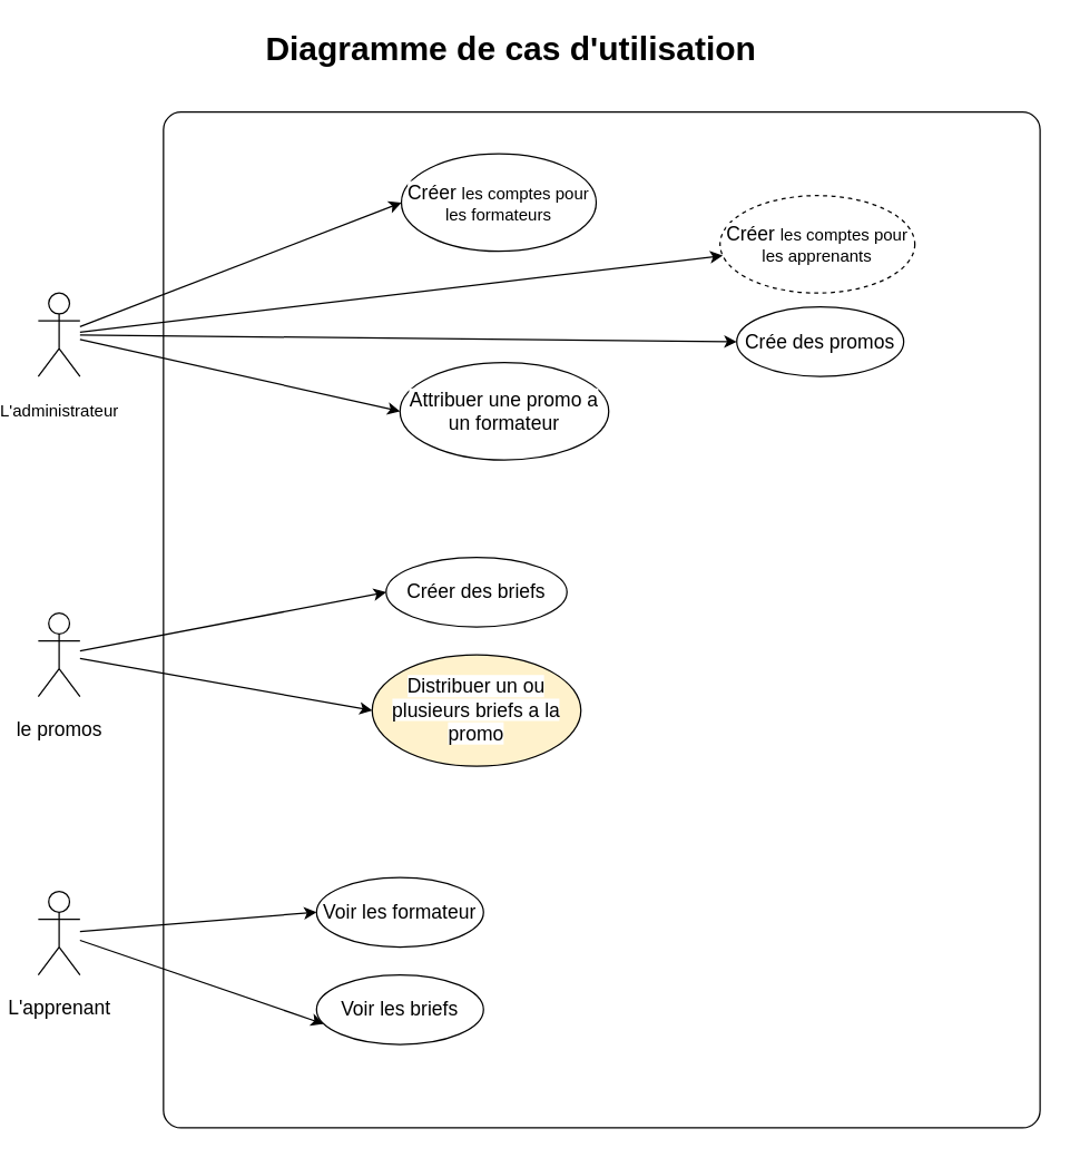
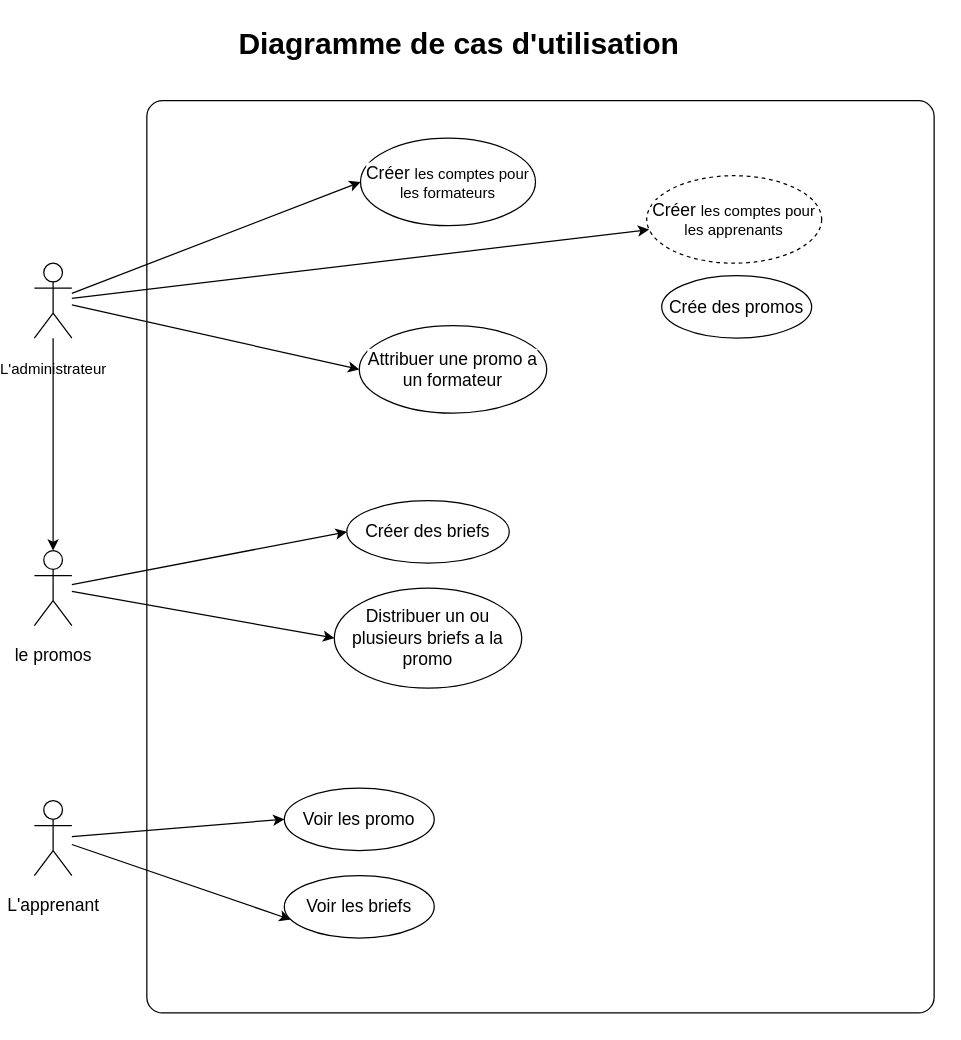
  <mxCell id="0" />
  <mxCell id="1" parent="0" />
  <mxCell id="2" value="" style="rounded=1;whiteSpace=wrap;html=1;arcSize=2;" parent="1" vertex="1"><mxGeometry x="110" y="80" width="630" height="730" as="geometry" /></mxCell>
  <mxCell id="3" value="&lt;font style=&quot;font-size: 24px;&quot;&gt;&lt;b&gt;Diagramme de cas d'utilisation&lt;/b&gt;&lt;/font&gt;" style="text;html=1;strokeColor=none;fillColor=none;align=center;verticalAlign=middle;whiteSpace=wrap;rounded=0;" parent="1" vertex="1"><mxGeometry x="160" y="20" width="400" height="30" as="geometry" /></mxCell>
  <mxCell id="4" style="edgeStyle=none;rounded=0;orthogonalLoop=1;jettySize=auto;html=1;entryX=0;entryY=0.5;entryDx=0;entryDy=0;fontSize=12;" parent="1" source="8" target="15" edge="1"><mxGeometry relative="1" as="geometry" /></mxCell>
  <mxCell id="5" style="edgeStyle=none;rounded=0;orthogonalLoop=1;jettySize=auto;html=1;fontSize=12;" parent="1" source="8" target="16" edge="1"><mxGeometry relative="1" as="geometry" /></mxCell>
- <mxCell id="6" style="edgeStyle=none;rounded=0;orthogonalLoop=1;jettySize=auto;html=1;entryX=0;entryY=0.5;entryDx=0;entryDy=0;fontSize=12;" parent="1" source="8" target="17" edge="1"><mxGeometry relative="1" as="geometry" /></mxCell>
+ <mxCell id="6" style="edgeStyle=none;rounded=0;orthogonalLoop=1;jettySize=auto;html=1;fontSize=12;" parent="1" source="8" target="11" edge="1"><mxGeometry relative="1" as="geometry" /></mxCell>
  <mxCell id="7" style="edgeStyle=none;rounded=0;orthogonalLoop=1;jettySize=auto;html=1;entryX=0;entryY=0.5;entryDx=0;entryDy=0;fontSize=12;" parent="1" source="8" target="18" edge="1"><mxGeometry relative="1" as="geometry" /></mxCell>
  <mxCell id="8" value="&lt;font style=&quot;font-size: 12px;&quot;&gt;L'administrateur&lt;br&gt;&lt;/font&gt;" style="shape=umlActor;verticalLabelPosition=bottom;verticalAlign=top;html=1;outlineConnect=0;fontSize=24;" parent="1" vertex="1"><mxGeometry x="20" y="210" width="30" height="60" as="geometry" /></mxCell>
  <mxCell id="9" style="edgeStyle=none;rounded=0;orthogonalLoop=1;jettySize=auto;html=1;entryX=0;entryY=0.5;entryDx=0;entryDy=0;fontSize=12;" parent="1" source="11" target="19" edge="1"><mxGeometry relative="1" as="geometry" /></mxCell>
  <mxCell id="10" style="edgeStyle=none;rounded=0;orthogonalLoop=1;jettySize=auto;html=1;entryX=0;entryY=0.5;entryDx=0;entryDy=0;fontSize=12;" parent="1" source="11" target="20" edge="1"><mxGeometry relative="1" as="geometry" /></mxCell>
  <mxCell id="11" value="&lt;span style=&quot;font-family: &amp;quot;Nunito Sans&amp;quot;, sans-serif; font-size: 14px; text-align: start; background-color: rgb(255, 255, 255);&quot;&gt;le promos&lt;/span&gt;" style="shape=umlActor;verticalLabelPosition=bottom;verticalAlign=top;html=1;outlineConnect=0;fontSize=24;" parent="1" vertex="1"><mxGeometry x="20" y="440" width="30" height="60" as="geometry" /></mxCell>
  <mxCell id="12" style="edgeStyle=none;rounded=0;orthogonalLoop=1;jettySize=auto;html=1;entryX=0;entryY=0.5;entryDx=0;entryDy=0;fontSize=14;" parent="1" source="14" target="21" edge="1"><mxGeometry relative="1" as="geometry" /></mxCell>
  <mxCell id="13" style="edgeStyle=none;rounded=0;orthogonalLoop=1;jettySize=auto;html=1;entryX=0.042;entryY=0.705;entryDx=0;entryDy=0;entryPerimeter=0;fontSize=14;" parent="1" source="14" target="22" edge="1"><mxGeometry relative="1" as="geometry" /></mxCell>
  <mxCell id="14" value="&lt;span style=&quot;font-family: &amp;quot;Nunito Sans&amp;quot;, sans-serif; font-size: 14px; text-align: start; background-color: rgb(255, 255, 255);&quot;&gt;L'apprenant&lt;/span&gt;" style="shape=umlActor;verticalLabelPosition=bottom;verticalAlign=top;html=1;outlineConnect=0;fontSize=24;" parent="1" vertex="1"><mxGeometry x="20" y="640" width="30" height="60" as="geometry" /></mxCell>
  <mxCell id="15" value="&lt;span style=&quot;font-family: &amp;#34;nunito sans&amp;#34; , sans-serif ; font-size: 14px ; background-color: rgb(255 , 255 , 255)&quot;&gt;Créer&amp;nbsp;&lt;/span&gt;les comptes pour les formateurs" style="ellipse;whiteSpace=wrap;html=1;fontSize=12;" parent="1" vertex="1"><mxGeometry x="281" y="110" width="140" height="70" as="geometry" /></mxCell>
  <mxCell id="16" value="&lt;span style=&quot;font-family: &amp;#34;nunito sans&amp;#34; , sans-serif ; font-size: 14px ; background-color: rgb(255 , 255 , 255)&quot;&gt;Créer&amp;nbsp;&lt;/span&gt;les comptes pour les apprenants" style="ellipse;whiteSpace=wrap;html=1;fontSize=12;dashed=1;" parent="1" vertex="1"><mxGeometry x="510" y="140" width="140" height="70" as="geometry" /></mxCell>
  <mxCell id="17" value="&lt;span style=&quot;font-family: &amp;quot;Nunito Sans&amp;quot;, sans-serif; font-size: 14px; text-align: start; background-color: rgb(255, 255, 255);&quot;&gt;Crée des promos&lt;/span&gt;" style="ellipse;whiteSpace=wrap;html=1;fontSize=12;" parent="1" vertex="1"><mxGeometry x="522" y="220" width="120" height="50" as="geometry" /></mxCell>
  <mxCell id="18" value="&lt;div&gt;&lt;span style=&quot;font-family: &amp;#34;nunito sans&amp;#34; , sans-serif ; font-size: 14px ; background-color: rgb(255 , 255 , 255)&quot;&gt;Attribuer une promo a un formateur&lt;/span&gt;&lt;br&gt;&lt;/div&gt;" style="ellipse;whiteSpace=wrap;html=1;fontSize=12;" parent="1" vertex="1"><mxGeometry x="280" y="260" width="150" height="70" as="geometry" /></mxCell>
  <mxCell id="19" value="&lt;span style=&quot;font-family: &amp;#34;nunito sans&amp;#34; , sans-serif ; font-size: 14px ; background-color: rgb(255 , 255 , 255)&quot;&gt;Créer des briefs&lt;/span&gt;" style="ellipse;whiteSpace=wrap;html=1;fontSize=12;" parent="1" vertex="1"><mxGeometry x="270" y="400" width="130" height="50" as="geometry" /></mxCell>
- <mxCell id="20" value="&lt;span style=&quot;font-family: &amp;#34;nunito sans&amp;#34; , sans-serif ; font-size: 14px ; background-color: rgb(255 , 255 , 255)&quot;&gt;Distribuer un ou plusieurs briefs a la promo&lt;/span&gt;" style="ellipse;whiteSpace=wrap;html=1;fontSize=12;fillColor=#fff2cc;" parent="1" vertex="1"><mxGeometry x="260" y="470" width="150" height="80" as="geometry" /></mxCell>
- <mxCell id="21" value="&lt;font style=&quot;font-size: 14px&quot;&gt;Voir les formateur&lt;/font&gt;" style="ellipse;whiteSpace=wrap;html=1;fontSize=12;" parent="1" vertex="1"><mxGeometry x="220" y="630" width="120" height="50" as="geometry" /></mxCell>
+ <mxCell id="20" value="&lt;span style=&quot;font-family: &amp;#34;nunito sans&amp;#34; , sans-serif ; font-size: 14px ; background-color: rgb(255 , 255 , 255)&quot;&gt;Distribuer un ou plusieurs briefs a la promo&lt;/span&gt;" style="ellipse;whiteSpace=wrap;html=1;fontSize=12;" parent="1" vertex="1"><mxGeometry x="260" y="470" width="150" height="80" as="geometry" /></mxCell>
+ <mxCell id="21" value="&lt;font style=&quot;font-size: 14px&quot;&gt;Voir les promo&lt;/font&gt;" style="ellipse;whiteSpace=wrap;html=1;fontSize=12;" parent="1" vertex="1"><mxGeometry x="220" y="630" width="120" height="50" as="geometry" /></mxCell>
  <mxCell id="22" value="&lt;font style=&quot;font-size: 14px&quot;&gt;Voir les briefs&lt;/font&gt;" style="ellipse;whiteSpace=wrap;html=1;fontSize=12;" parent="1" vertex="1"><mxGeometry x="220" y="700" width="120" height="50" as="geometry" /></mxCell>
